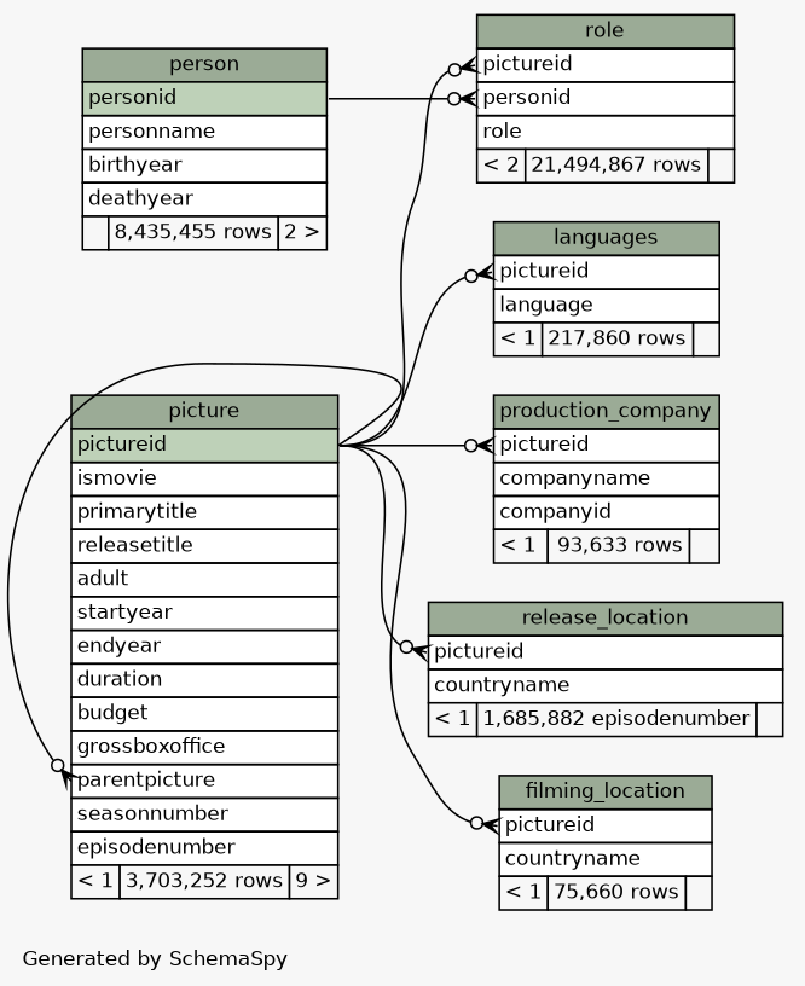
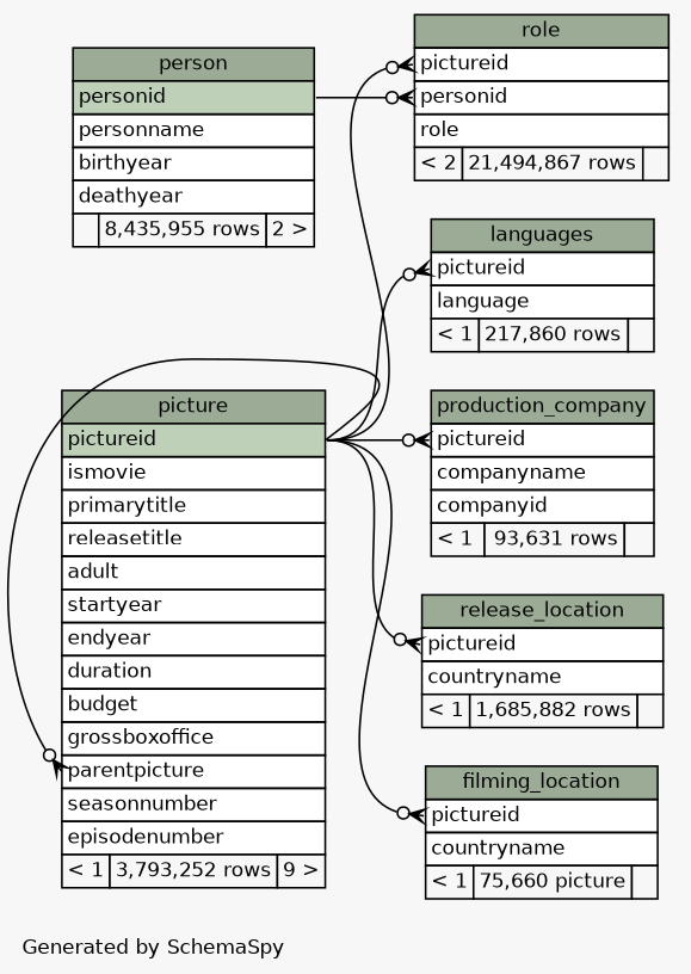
  digraph {
    bgcolor="#f7f7f7"
    fontname=Helvetica
    fontsize=11
    label="\nGenerated by SchemaSpy"
    labeljust=l
    nodesep=0.18
    rankdir=RL
    ranksep=0.46
    node [fontname=Helvetica fontsize=11 shape=plaintext]
    edge [arrowhead=none arrowsize=0.8 arrowtail=crowodot dir=back headport="pictureid:e" tailport="pictureid:w"]
-   n1 [label=<     <TABLE BORDER="0" CELLBORDER="1" CELLSPACING="0" BGCOLOR="#ffffff">       <TR><TD COLSPAN="3" BGCOLOR="#9bab96" ALIGN="CENTER">person</TD></TR>       <TR><TD PORT="personid" COLSPAN="3" BGCOLOR="#bed1b8" ALIGN="LEFT">personid</TD></TR>       <TR><TD PORT="personname" COLSPAN="3" ALIGN="LEFT">personname</TD></TR>       <TR><TD PORT="birthyear" COLSPAN="3" ALIGN="LEFT">birthyear</TD></TR>       <TR><TD PORT="deathyear" COLSPAN="3" ALIGN="LEFT">deathyear</TD></TR>       <TR><TD ALIGN="LEFT" BGCOLOR="#f7f7f7">  </TD><TD ALIGN="RIGHT" BGCOLOR="#f7f7f7">8,435,455 rows</TD><TD ALIGN="RIGHT" BGCOLOR="#f7f7f7">2 &gt;</TD></TR>     </TABLE>>]
-   n2 [label=<     <TABLE BORDER="0" CELLBORDER="1" CELLSPACING="0" BGCOLOR="#ffffff">       <TR><TD COLSPAN="3" BGCOLOR="#9bab96" ALIGN="CENTER">picture</TD></TR>       <TR><TD PORT="pictureid" COLSPAN="3" BGCOLOR="#bed1b8" ALIGN="LEFT">pictureid</TD></TR>       <TR><TD PORT="ismovie" COLSPAN="3" ALIGN="LEFT">ismovie</TD></TR>       <TR><TD PORT="primarytitle" COLSPAN="3" ALIGN="LEFT">primarytitle</TD></TR>       <TR><TD PORT="releasetitle" COLSPAN="3" ALIGN="LEFT">releasetitle</TD></TR>       <TR><TD PORT="adult" COLSPAN="3" ALIGN="LEFT">adult</TD></TR>       <TR><TD PORT="startyear" COLSPAN="3" ALIGN="LEFT">startyear</TD></TR>       <TR><TD PORT="endyear" COLSPAN="3" ALIGN="LEFT">endyear</TD></TR>       <TR><TD PORT="duration" COLSPAN="3" ALIGN="LEFT">duration</TD></TR>       <TR><TD PORT="budget" COLSPAN="3" ALIGN="LEFT">budget</TD></TR>       <TR><TD PORT="grossboxoffice" COLSPAN="3" ALIGN="LEFT">grossboxoffice</TD></TR>       <TR><TD PORT="parentpicture" COLSPAN="3" ALIGN="LEFT">parentpicture</TD></TR>       <TR><TD PORT="seasonnumber" COLSPAN="3" ALIGN="LEFT">seasonnumber</TD></TR>       <TR><TD PORT="episodenumber" COLSPAN="3" ALIGN="LEFT">episodenumber</TD></TR>       <TR><TD ALIGN="LEFT" BGCOLOR="#f7f7f7">&lt; 1</TD><TD ALIGN="RIGHT" BGCOLOR="#f7f7f7">3,703,252 rows</TD><TD ALIGN="RIGHT" BGCOLOR="#f7f7f7">9 &gt;</TD></TR>     </TABLE>>]
-   n3 [label=<     <TABLE BORDER="0" CELLBORDER="1" CELLSPACING="0" BGCOLOR="#ffffff">       <TR><TD COLSPAN="3" BGCOLOR="#9bab96" ALIGN="CENTER">filming_location</TD></TR>       <TR><TD PORT="pictureid" COLSPAN="3" ALIGN="LEFT">pictureid</TD></TR>       <TR><TD PORT="countryname" COLSPAN="3" ALIGN="LEFT">countryname</TD></TR>       <TR><TD ALIGN="LEFT" BGCOLOR="#f7f7f7">&lt; 1</TD><TD ALIGN="RIGHT" BGCOLOR="#f7f7f7">75,660 rows</TD><TD ALIGN="RIGHT" BGCOLOR="#f7f7f7">  </TD></TR>     </TABLE>>]
+   n1 [label=<     <TABLE BORDER="0" CELLBORDER="1" CELLSPACING="0" BGCOLOR="#ffffff">       <TR><TD COLSPAN="3" BGCOLOR="#9bab96" ALIGN="CENTER">person</TD></TR>       <TR><TD PORT="personid" COLSPAN="3" BGCOLOR="#bed1b8" ALIGN="LEFT">personid</TD></TR>       <TR><TD PORT="personname" COLSPAN="3" ALIGN="LEFT">personname</TD></TR>       <TR><TD PORT="birthyear" COLSPAN="3" ALIGN="LEFT">birthyear</TD></TR>       <TR><TD PORT="deathyear" COLSPAN="3" ALIGN="LEFT">deathyear</TD></TR>       <TR><TD ALIGN="LEFT" BGCOLOR="#f7f7f7">  </TD><TD ALIGN="RIGHT" BGCOLOR="#f7f7f7">8,435,955 rows</TD><TD ALIGN="RIGHT" BGCOLOR="#f7f7f7">2 &gt;</TD></TR>     </TABLE>>]
+   n2 [label=<     <TABLE BORDER="0" CELLBORDER="1" CELLSPACING="0" BGCOLOR="#ffffff">       <TR><TD COLSPAN="3" BGCOLOR="#9bab96" ALIGN="CENTER">picture</TD></TR>       <TR><TD PORT="pictureid" COLSPAN="3" BGCOLOR="#bed1b8" ALIGN="LEFT">pictureid</TD></TR>       <TR><TD PORT="ismovie" COLSPAN="3" ALIGN="LEFT">ismovie</TD></TR>       <TR><TD PORT="primarytitle" COLSPAN="3" ALIGN="LEFT">primarytitle</TD></TR>       <TR><TD PORT="releasetitle" COLSPAN="3" ALIGN="LEFT">releasetitle</TD></TR>       <TR><TD PORT="adult" COLSPAN="3" ALIGN="LEFT">adult</TD></TR>       <TR><TD PORT="startyear" COLSPAN="3" ALIGN="LEFT">startyear</TD></TR>       <TR><TD PORT="endyear" COLSPAN="3" ALIGN="LEFT">endyear</TD></TR>       <TR><TD PORT="duration" COLSPAN="3" ALIGN="LEFT">duration</TD></TR>       <TR><TD PORT="budget" COLSPAN="3" ALIGN="LEFT">budget</TD></TR>       <TR><TD PORT="grossboxoffice" COLSPAN="3" ALIGN="LEFT">grossboxoffice</TD></TR>       <TR><TD PORT="parentpicture" COLSPAN="3" ALIGN="LEFT">parentpicture</TD></TR>       <TR><TD PORT="seasonnumber" COLSPAN="3" ALIGN="LEFT">seasonnumber</TD></TR>       <TR><TD PORT="episodenumber" COLSPAN="3" ALIGN="LEFT">episodenumber</TD></TR>       <TR><TD ALIGN="LEFT" BGCOLOR="#f7f7f7">&lt; 1</TD><TD ALIGN="RIGHT" BGCOLOR="#f7f7f7">3,793,252 rows</TD><TD ALIGN="RIGHT" BGCOLOR="#f7f7f7">9 &gt;</TD></TR>     </TABLE>>]
+   n3 [label=<     <TABLE BORDER="0" CELLBORDER="1" CELLSPACING="0" BGCOLOR="#ffffff">       <TR><TD COLSPAN="3" BGCOLOR="#9bab96" ALIGN="CENTER">filming_location</TD></TR>       <TR><TD PORT="pictureid" COLSPAN="3" ALIGN="LEFT">pictureid</TD></TR>       <TR><TD PORT="countryname" COLSPAN="3" ALIGN="LEFT">countryname</TD></TR>       <TR><TD ALIGN="LEFT" BGCOLOR="#f7f7f7">&lt; 1</TD><TD ALIGN="RIGHT" BGCOLOR="#f7f7f7">75,660 picture</TD><TD ALIGN="RIGHT" BGCOLOR="#f7f7f7">  </TD></TR>     </TABLE>>]
    n4 [label=<     <TABLE BORDER="0" CELLBORDER="1" CELLSPACING="0" BGCOLOR="#ffffff">       <TR><TD COLSPAN="3" BGCOLOR="#9bab96" ALIGN="CENTER">languages</TD></TR>       <TR><TD PORT="pictureid" COLSPAN="3" ALIGN="LEFT">pictureid</TD></TR>       <TR><TD PORT="language" COLSPAN="3" ALIGN="LEFT">language</TD></TR>       <TR><TD ALIGN="LEFT" BGCOLOR="#f7f7f7">&lt; 1</TD><TD ALIGN="RIGHT" BGCOLOR="#f7f7f7">217,860 rows</TD><TD ALIGN="RIGHT" BGCOLOR="#f7f7f7">  </TD></TR>     </TABLE>>]
-   n5 [label=<     <TABLE BORDER="0" CELLBORDER="1" CELLSPACING="0" BGCOLOR="#ffffff">       <TR><TD COLSPAN="3" BGCOLOR="#9bab96" ALIGN="CENTER">production_company</TD></TR>       <TR><TD PORT="pictureid" COLSPAN="3" ALIGN="LEFT">pictureid</TD></TR>       <TR><TD PORT="companyname" COLSPAN="3" ALIGN="LEFT">companyname</TD></TR>       <TR><TD PORT="companyid" COLSPAN="3" ALIGN="LEFT">companyid</TD></TR>       <TR><TD ALIGN="LEFT" BGCOLOR="#f7f7f7">&lt; 1</TD><TD ALIGN="RIGHT" BGCOLOR="#f7f7f7">93,633 rows</TD><TD ALIGN="RIGHT" BGCOLOR="#f7f7f7">  </TD></TR>     </TABLE>>]
-   n6 [label=<     <TABLE BORDER="0" CELLBORDER="1" CELLSPACING="0" BGCOLOR="#ffffff">       <TR><TD COLSPAN="3" BGCOLOR="#9bab96" ALIGN="CENTER">release_location</TD></TR>       <TR><TD PORT="pictureid" COLSPAN="3" ALIGN="LEFT">pictureid</TD></TR>       <TR><TD PORT="countryname" COLSPAN="3" ALIGN="LEFT">countryname</TD></TR>       <TR><TD ALIGN="LEFT" BGCOLOR="#f7f7f7">&lt; 1</TD><TD ALIGN="RIGHT" BGCOLOR="#f7f7f7">1,685,882 episodenumber</TD><TD ALIGN="RIGHT" BGCOLOR="#f7f7f7">  </TD></TR>     </TABLE>>]
+   n5 [label=<     <TABLE BORDER="0" CELLBORDER="1" CELLSPACING="0" BGCOLOR="#ffffff">       <TR><TD COLSPAN="3" BGCOLOR="#9bab96" ALIGN="CENTER">production_company</TD></TR>       <TR><TD PORT="pictureid" COLSPAN="3" ALIGN="LEFT">pictureid</TD></TR>       <TR><TD PORT="companyname" COLSPAN="3" ALIGN="LEFT">companyname</TD></TR>       <TR><TD PORT="companyid" COLSPAN="3" ALIGN="LEFT">companyid</TD></TR>       <TR><TD ALIGN="LEFT" BGCOLOR="#f7f7f7">&lt; 1</TD><TD ALIGN="RIGHT" BGCOLOR="#f7f7f7">93,631 rows</TD><TD ALIGN="RIGHT" BGCOLOR="#f7f7f7">  </TD></TR>     </TABLE>>]
+   n6 [label=<     <TABLE BORDER="0" CELLBORDER="1" CELLSPACING="0" BGCOLOR="#ffffff">       <TR><TD COLSPAN="3" BGCOLOR="#9bab96" ALIGN="CENTER">release_location</TD></TR>       <TR><TD PORT="pictureid" COLSPAN="3" ALIGN="LEFT">pictureid</TD></TR>       <TR><TD PORT="countryname" COLSPAN="3" ALIGN="LEFT">countryname</TD></TR>       <TR><TD ALIGN="LEFT" BGCOLOR="#f7f7f7">&lt; 1</TD><TD ALIGN="RIGHT" BGCOLOR="#f7f7f7">1,685,882 rows</TD><TD ALIGN="RIGHT" BGCOLOR="#f7f7f7">  </TD></TR>     </TABLE>>]
    n7 [label=<     <TABLE BORDER="0" CELLBORDER="1" CELLSPACING="0" BGCOLOR="#ffffff">       <TR><TD COLSPAN="3" BGCOLOR="#9bab96" ALIGN="CENTER">role</TD></TR>       <TR><TD PORT="pictureid" COLSPAN="3" ALIGN="LEFT">pictureid</TD></TR>       <TR><TD PORT="personid" COLSPAN="3" ALIGN="LEFT">personid</TD></TR>       <TR><TD PORT="role" COLSPAN="3" ALIGN="LEFT">role</TD></TR>       <TR><TD ALIGN="LEFT" BGCOLOR="#f7f7f7">&lt; 2</TD><TD ALIGN="RIGHT" BGCOLOR="#f7f7f7">21,494,867 rows</TD><TD ALIGN="RIGHT" BGCOLOR="#f7f7f7">  </TD></TR>     </TABLE>>]
    n2 -> n2 [tailport="parentpicture:w"]
    n3 -> n2
    n4 -> n2
    n5 -> n2
    n6 -> n2
    n7 -> n1 [headport="personid:e" tailport="personid:w"]
    n7 -> n2
  }
